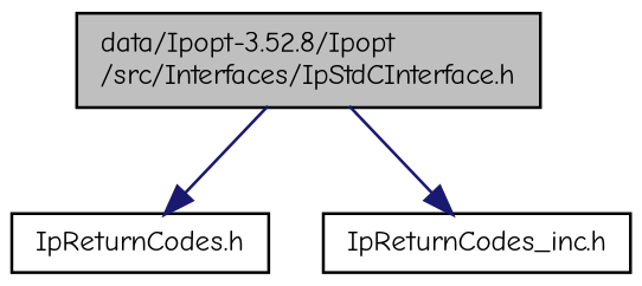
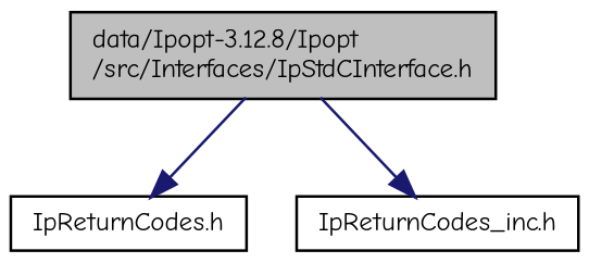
  digraph {
    fontname="Comic Neue"
    node [color=black fillcolor=white fontname="Comic Neue" fontsize=10 shape=record style=filled]
    edge [color=midnightblue fontname="Comic Neue" fontsize=10 labelfontname=Helvetica labelfontsize=10 style=solid]
-   n1 [fillcolor=grey75 fontcolor=black height=0.2 label="data/Ipopt-3.52.8/Ipopt\l/src/Interfaces/IpStdCInterface.h" width=0.4]
+   n1 [fillcolor=grey75 fontcolor=black height=0.2 label="data/Ipopt-3.12.8/Ipopt\l/src/Interfaces/IpStdCInterface.h" width=0.4]
    n2 [height=0.2 label="IpReturnCodes.h" width=0.4]
    n3 [height=0.2 label="IpReturnCodes_inc.h" width=0.4]
    n1 -> n2
    n1 -> n3
  }
